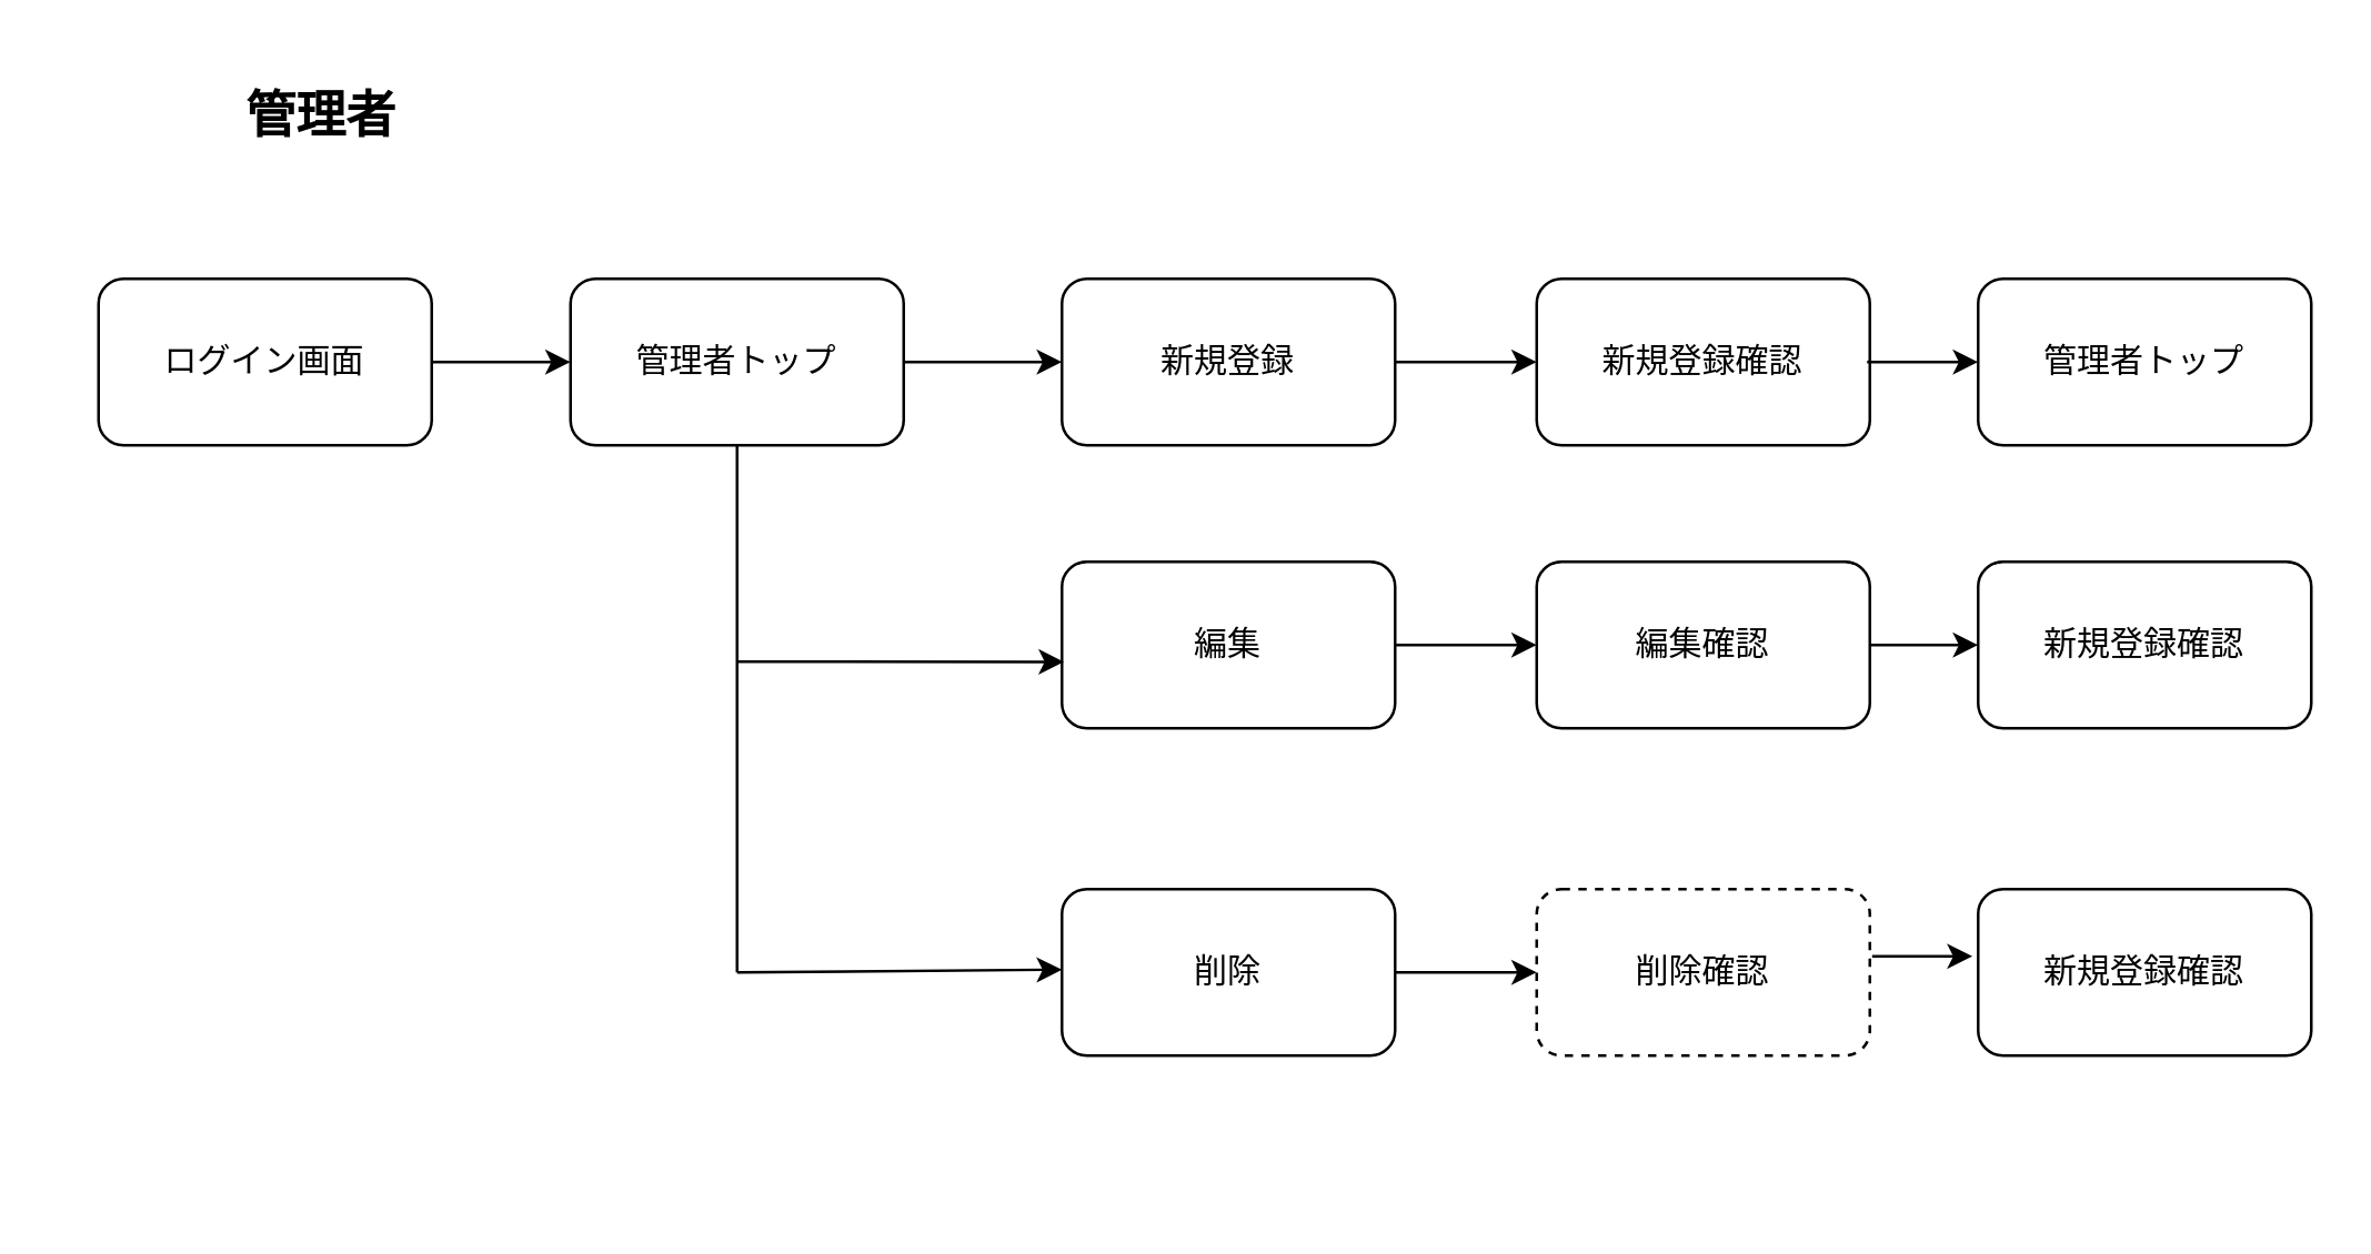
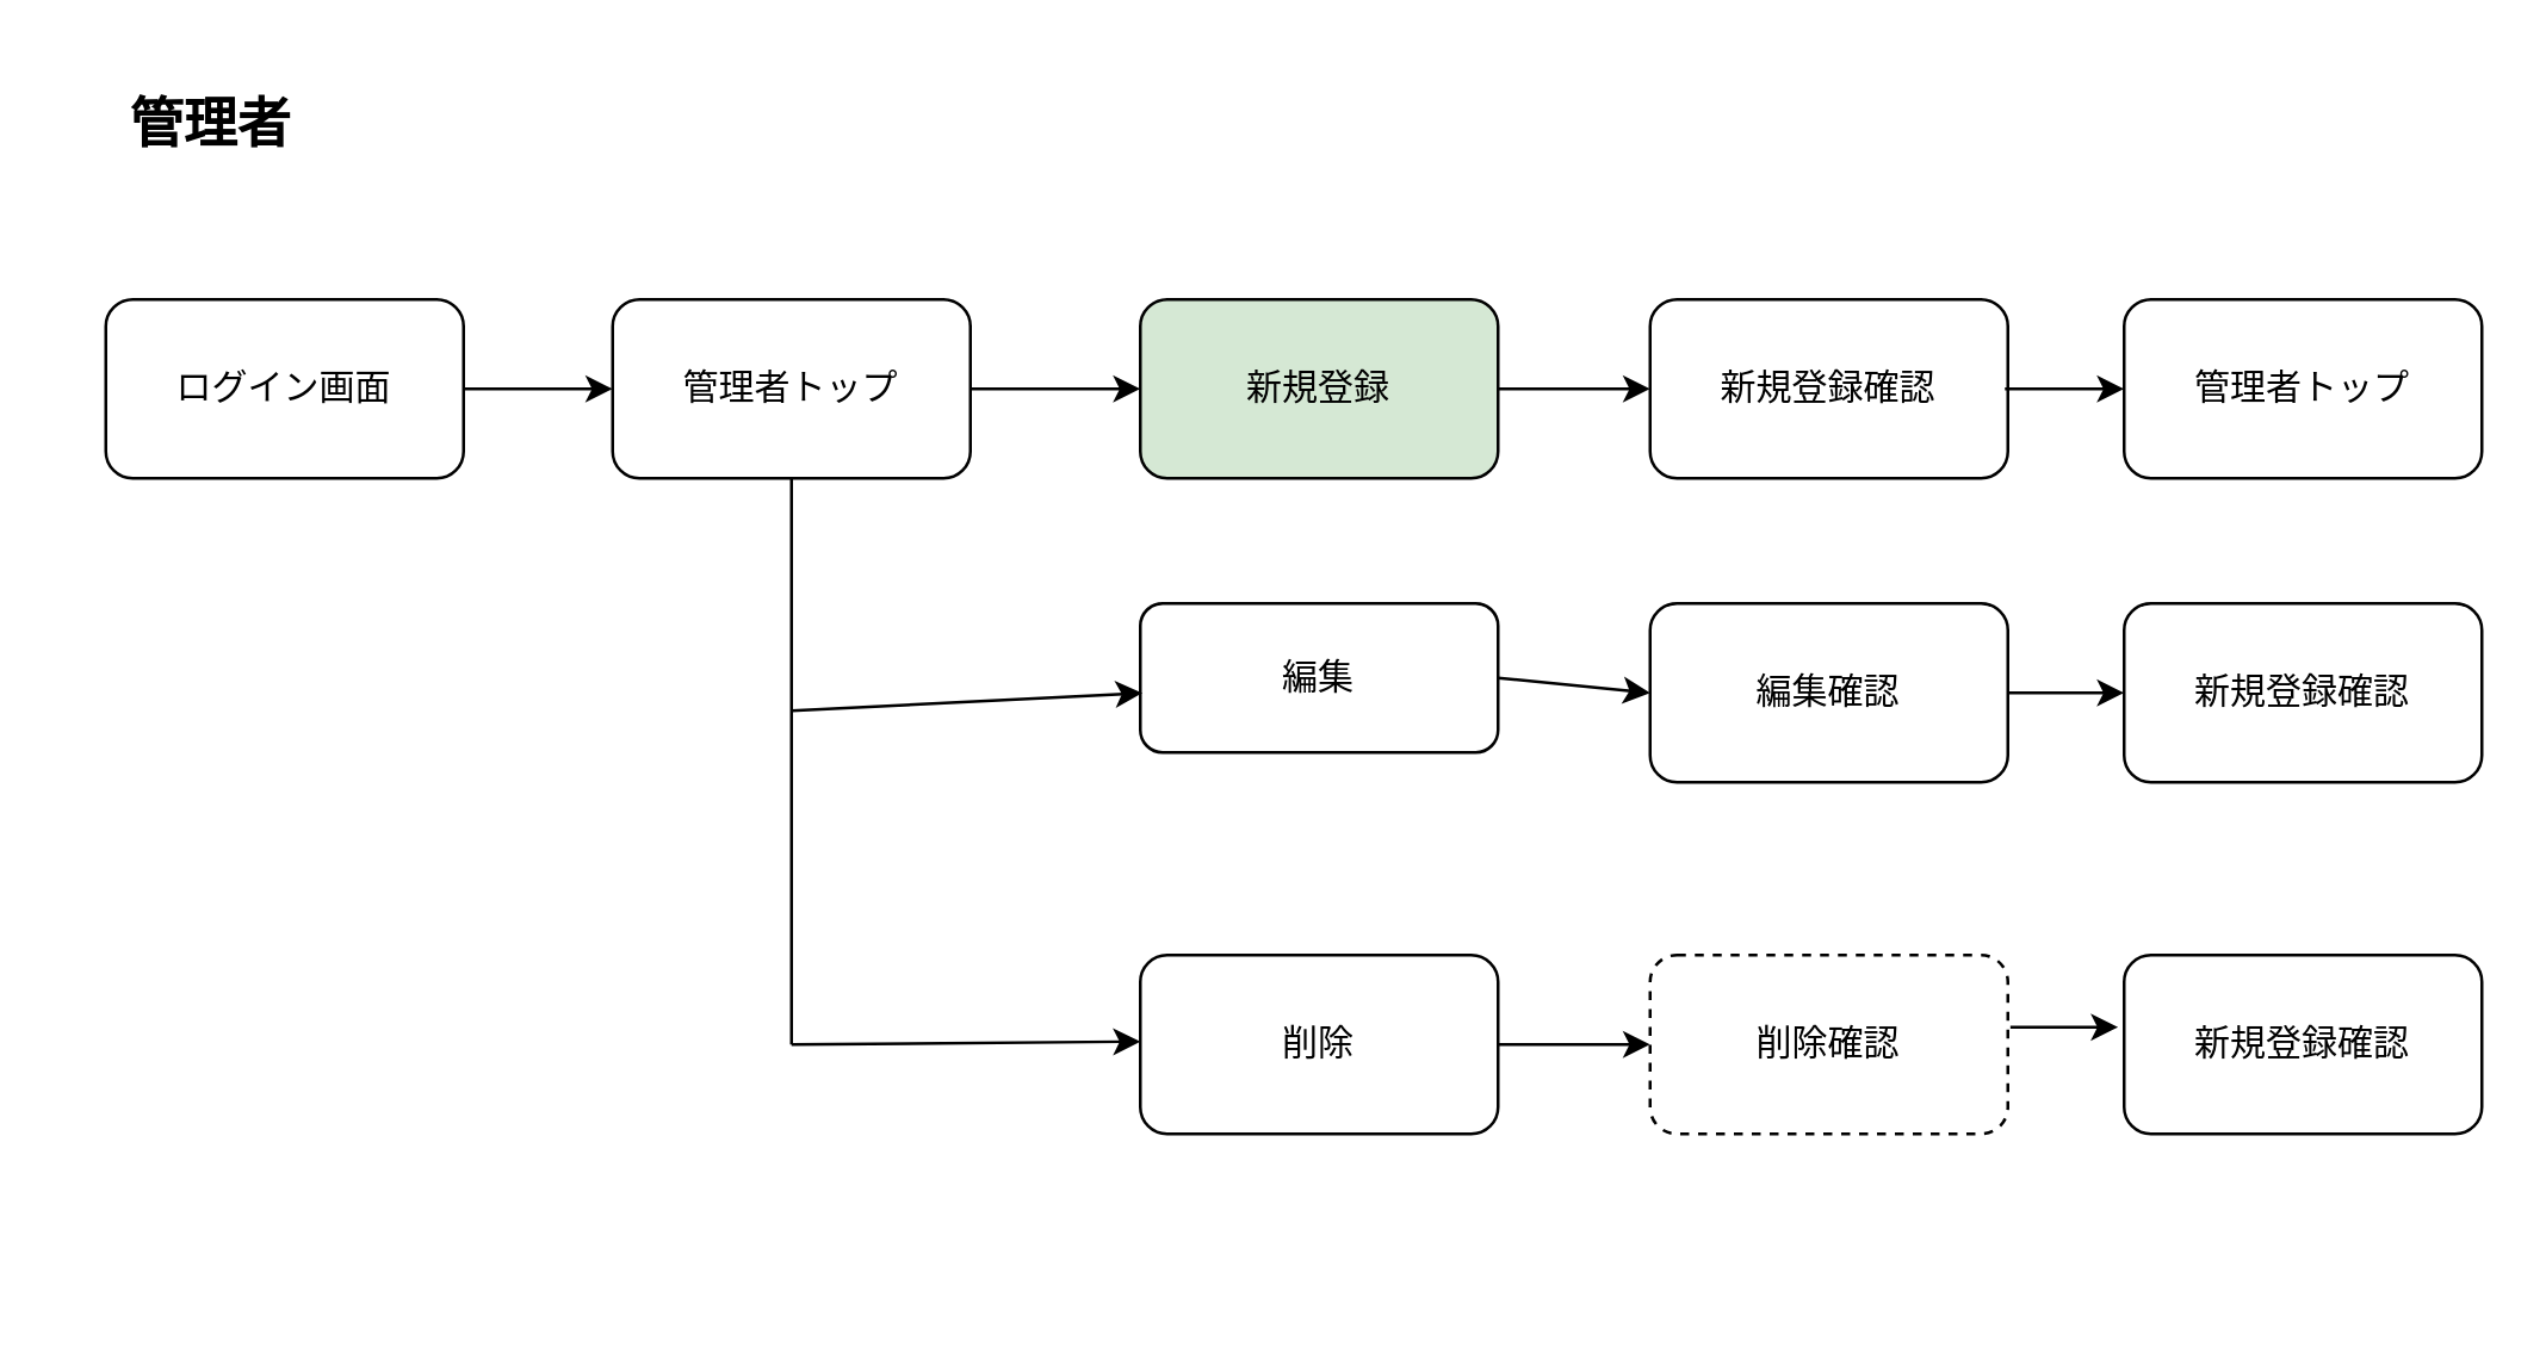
  <mxCell id="0" />
  <mxCell id="1" parent="0" />
- <mxCell id="2" value="&lt;span style=&quot;font-size: 18px;&quot;&gt;管理者&lt;/span&gt;" style="text;strokeColor=none;fillColor=none;html=1;fontSize=24;fontStyle=1;verticalAlign=middle;align=center;" parent="1" vertex="1"><mxGeometry x="65" y="20" width="100" height="40" as="geometry" /></mxCell>
+ <mxCell id="2" value="&lt;span style=&quot;font-size: 18px;&quot;&gt;管理者&lt;/span&gt;" style="text;strokeColor=none;fillColor=none;html=1;fontSize=24;fontStyle=1;verticalAlign=middle;align=center;" parent="1" vertex="1"><mxGeometry x="20" y="20" width="100" height="40" as="geometry" /></mxCell>
  <mxCell id="3" value="ログイン画面" style="rounded=1;whiteSpace=wrap;html=1;" parent="1" vertex="1"><mxGeometry x="35" y="100" width="120" height="60" as="geometry" /></mxCell>
  <mxCell id="4" value="管理者トップ" style="rounded=1;whiteSpace=wrap;html=1;" parent="1" vertex="1"><mxGeometry x="205" y="100" width="120" height="60" as="geometry" /></mxCell>
- <mxCell id="5" value="新規登録" style="rounded=1;whiteSpace=wrap;html=1;" parent="1" vertex="1"><mxGeometry x="382" y="100" width="120" height="60" as="geometry" /></mxCell>
+ <mxCell id="5" value="新規登録" style="rounded=1;whiteSpace=wrap;html=1;fillColor=#d5e8d4;" parent="1" vertex="1"><mxGeometry x="382" y="100" width="120" height="60" as="geometry" /></mxCell>
  <mxCell id="6" value="新規登録確認" style="rounded=1;whiteSpace=wrap;html=1;" parent="1" vertex="1"><mxGeometry x="553" y="100" width="120" height="60" as="geometry" /></mxCell>
- <mxCell id="7" value="編集" style="rounded=1;whiteSpace=wrap;html=1;" parent="1" vertex="1"><mxGeometry x="382" y="202" width="120" height="60" as="geometry" /></mxCell>
+ <mxCell id="7" value="編集" style="rounded=1;whiteSpace=wrap;html=1;" parent="1" vertex="1"><mxGeometry x="382" y="202" width="120" height="50" as="geometry" /></mxCell>
  <mxCell id="8" value="削除" style="rounded=1;whiteSpace=wrap;html=1;" parent="1" vertex="1"><mxGeometry x="382" y="320" width="120" height="60" as="geometry" /></mxCell>
  <mxCell id="9" value="削除確認" style="rounded=1;whiteSpace=wrap;html=1;dashed=1;" parent="1" vertex="1"><mxGeometry x="553" y="320" width="120" height="60" as="geometry" /></mxCell>
  <mxCell id="10" value="" style="edgeStyle=orthogonalEdgeStyle;rounded=0;orthogonalLoop=1;jettySize=auto;html=1;" parent="1" edge="1"><mxGeometry relative="1" as="geometry"><mxPoint x="593" y="430" as="sourcePoint" /></mxGeometry></mxCell>
  <mxCell id="11" value="管理者トップ" style="rounded=1;whiteSpace=wrap;html=1;" parent="1" vertex="1"><mxGeometry x="712" y="100" width="120" height="60" as="geometry" /></mxCell>
  <mxCell id="12" value="編集確認" style="rounded=1;whiteSpace=wrap;html=1;" parent="1" vertex="1"><mxGeometry x="553" y="202" width="120" height="60" as="geometry" /></mxCell>
  <mxCell id="13" value="新規登録確認" style="rounded=1;whiteSpace=wrap;html=1;" parent="1" vertex="1"><mxGeometry x="712" y="202" width="120" height="60" as="geometry" /></mxCell>
  <mxCell id="14" value="新規登録確認" style="rounded=1;whiteSpace=wrap;html=1;" parent="1" vertex="1"><mxGeometry x="712" y="320" width="120" height="60" as="geometry" /></mxCell>
  <mxCell id="15" value="" style="endArrow=classic;html=1;rounded=0;entryX=0;entryY=0.5;entryDx=0;entryDy=0;" parent="1" target="4" edge="1"><mxGeometry width="50" height="50" relative="1" as="geometry"><mxPoint x="155" y="130" as="sourcePoint" /><mxPoint x="215" y="90" as="targetPoint" /></mxGeometry></mxCell>
  <mxCell id="16" value="" style="endArrow=classic;html=1;rounded=0;entryX=0;entryY=0.5;entryDx=0;entryDy=0;exitX=1;exitY=0.5;exitDx=0;exitDy=0;" parent="1" source="4" target="5" edge="1"><mxGeometry width="50" height="50" relative="1" as="geometry"><mxPoint x="325" y="140" as="sourcePoint" /><mxPoint x="375" y="90" as="targetPoint" /></mxGeometry></mxCell>
  <mxCell id="17" value="" style="endArrow=classic;html=1;rounded=0;exitX=1;exitY=0.5;exitDx=0;exitDy=0;entryX=0;entryY=0.5;entryDx=0;entryDy=0;" parent="1" source="7" target="12" edge="1"><mxGeometry width="50" height="50" relative="1" as="geometry"><mxPoint x="515" y="240" as="sourcePoint" /><mxPoint x="565" y="190" as="targetPoint" /></mxGeometry></mxCell>
  <mxCell id="18" value="" style="endArrow=classic;html=1;rounded=0;entryX=0;entryY=0.5;entryDx=0;entryDy=0;" parent="1" target="6" edge="1"><mxGeometry width="50" height="50" relative="1" as="geometry"><mxPoint x="502" y="130" as="sourcePoint" /><mxPoint x="552" y="80" as="targetPoint" /></mxGeometry></mxCell>
  <mxCell id="19" value="" style="endArrow=classic;html=1;rounded=0;entryX=0;entryY=0.5;entryDx=0;entryDy=0;" parent="1" target="11" edge="1"><mxGeometry width="50" height="50" relative="1" as="geometry"><mxPoint x="672" y="130" as="sourcePoint" /><mxPoint x="722" y="80" as="targetPoint" /></mxGeometry></mxCell>
  <mxCell id="20" value="" style="endArrow=classic;html=1;rounded=0;entryX=0;entryY=0.5;entryDx=0;entryDy=0;" parent="1" target="13" edge="1"><mxGeometry width="50" height="50" relative="1" as="geometry"><mxPoint x="673" y="232" as="sourcePoint" /><mxPoint x="723" y="182" as="targetPoint" /></mxGeometry></mxCell>
  <mxCell id="21" value="" style="endArrow=classic;html=1;rounded=0;entryX=0;entryY=0.5;entryDx=0;entryDy=0;" parent="1" target="9" edge="1"><mxGeometry width="50" height="50" relative="1" as="geometry"><mxPoint x="502" y="350" as="sourcePoint" /><mxPoint x="552" y="300" as="targetPoint" /></mxGeometry></mxCell>
  <mxCell id="22" value="" style="endArrow=classic;html=1;rounded=0;entryX=-0.017;entryY=0.403;entryDx=0;entryDy=0;entryPerimeter=0;exitX=1.007;exitY=0.403;exitDx=0;exitDy=0;exitPerimeter=0;" parent="1" source="9" target="14" edge="1"><mxGeometry width="50" height="50" relative="1" as="geometry"><mxPoint x="515" y="240" as="sourcePoint" /><mxPoint x="565" y="190" as="targetPoint" /></mxGeometry></mxCell>
  <mxCell id="23" value="" style="endArrow=none;html=1;rounded=0;exitX=0.5;exitY=1;exitDx=0;exitDy=0;" parent="1" source="4" edge="1"><mxGeometry width="50" height="50" relative="1" as="geometry"><mxPoint x="355" y="240" as="sourcePoint" /><mxPoint x="265" y="350" as="targetPoint" /></mxGeometry></mxCell>
  <mxCell id="24" value="" style="endArrow=classic;html=1;rounded=0;entryX=0.006;entryY=0.601;entryDx=0;entryDy=0;entryPerimeter=0;" parent="1" target="7" edge="1"><mxGeometry width="50" height="50" relative="1" as="geometry"><mxPoint x="265" y="238" as="sourcePoint" /><mxPoint x="405" y="190" as="targetPoint" /></mxGeometry></mxCell>
  <mxCell id="25" value="" style="endArrow=classic;html=1;rounded=0;entryX=0.006;entryY=0.601;entryDx=0;entryDy=0;entryPerimeter=0;" parent="1" edge="1"><mxGeometry width="50" height="50" relative="1" as="geometry"><mxPoint x="265" y="350" as="sourcePoint" /><mxPoint x="382" y="349" as="targetPoint" /></mxGeometry></mxCell>
